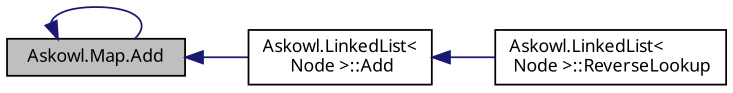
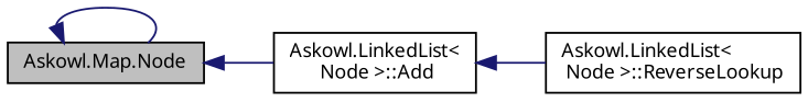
  digraph {
    fontname="Noto Sans"
    rankdir=LR
    node [color=black fontname="Noto Sans" fontsize=10 shape=record]
    edge [color=midnightblue dir=back fontname="Noto Sans" fontsize=10 labelfontname=Helvetica labelfontsize=10 style=solid]
-   n1 [fillcolor=grey75 fontcolor=black height=0.2 label="Askowl.Map.Add" style=filled width=0.4]
+   n1 [fillcolor=grey75 fontcolor=black height=0.2 label="Askowl.Map.Node" style=filled width=0.4]
    n2 [height=0.2 label="Askowl.LinkedList\<\l Node \>::Add" width=0.4]
    n3 [height=0.2 label="Askowl.LinkedList\<\l Node \>::ReverseLookup" width=0.4]
    n1 -> n1
    n1 -> n2
    n2 -> n3
  }
